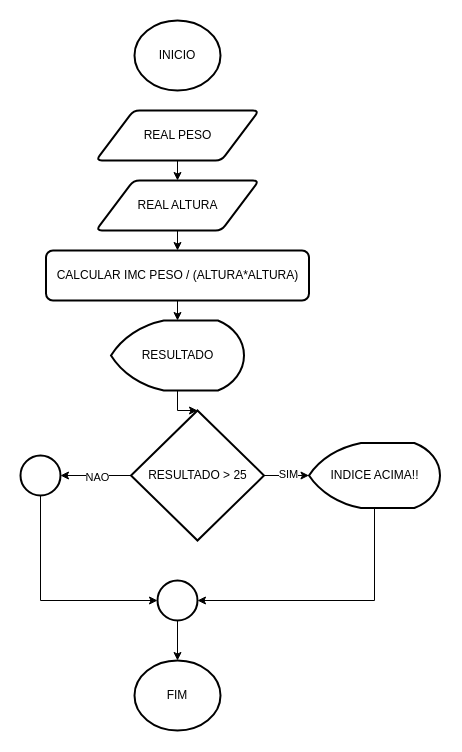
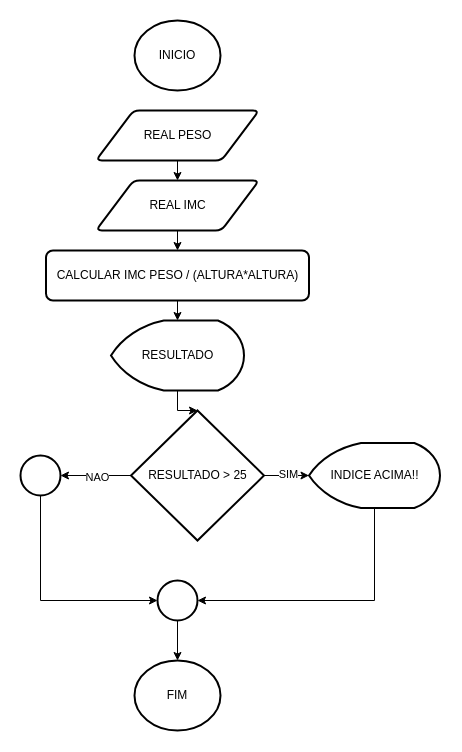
  <mxCell id="0" />
  <mxCell id="1" parent="0" />
  <mxCell id="2" value="&lt;font style=&quot;vertical-align: inherit;&quot;&gt;&lt;font style=&quot;vertical-align: inherit;&quot;&gt;INICIO&lt;/font&gt;&lt;/font&gt;" style="strokeWidth=2;html=1;shape=mxgraph.flowchart.start_2;whiteSpace=wrap;" vertex="1" parent="1"><mxGeometry x="134" y="20" width="86" height="70" as="geometry" /></mxCell>
  <mxCell id="3" value="&lt;font style=&quot;vertical-align: inherit;&quot;&gt;&lt;font style=&quot;vertical-align: inherit;&quot;&gt;FIM&lt;/font&gt;&lt;/font&gt;" style="strokeWidth=2;html=1;shape=mxgraph.flowchart.start_2;whiteSpace=wrap;" vertex="1" parent="1"><mxGeometry x="134" y="660" width="86" height="70" as="geometry" /></mxCell>
  <mxCell id="4" style="edgeStyle=orthogonalEdgeStyle;rounded=0;orthogonalLoop=1;jettySize=auto;html=1;exitX=0.5;exitY=1;exitDx=0;exitDy=0;entryX=0.5;entryY=0;entryDx=0;entryDy=0;" edge="1" parent="1" source="5" target="7"><mxGeometry relative="1" as="geometry" /></mxCell>
  <mxCell id="5" value="&lt;font style=&quot;vertical-align: inherit;&quot;&gt;&lt;font style=&quot;vertical-align: inherit;&quot;&gt;REAL PESO&lt;/font&gt;&lt;/font&gt;" style="shape=parallelogram;html=1;strokeWidth=2;perimeter=parallelogramPerimeter;whiteSpace=wrap;rounded=1;arcSize=12;size=0.23;" vertex="1" parent="1"><mxGeometry x="95.5" y="110" width="163" height="50" as="geometry" /></mxCell>
  <mxCell id="6" style="edgeStyle=orthogonalEdgeStyle;rounded=0;orthogonalLoop=1;jettySize=auto;html=1;exitX=0.5;exitY=1;exitDx=0;exitDy=0;entryX=0.5;entryY=0;entryDx=0;entryDy=0;" edge="1" parent="1" source="7" target="8"><mxGeometry relative="1" as="geometry" /></mxCell>
- <mxCell id="7" value="&lt;font style=&quot;vertical-align: inherit;&quot;&gt;&lt;font style=&quot;vertical-align: inherit;&quot;&gt;REAL ALTURA&lt;/font&gt;&lt;/font&gt;" style="shape=parallelogram;html=1;strokeWidth=2;perimeter=parallelogramPerimeter;whiteSpace=wrap;rounded=1;arcSize=12;size=0.23;" vertex="1" parent="1"><mxGeometry x="95.5" y="180" width="163" height="50" as="geometry" /></mxCell>
+ <mxCell id="7" value="&lt;font style=&quot;vertical-align: inherit;&quot;&gt;&lt;font style=&quot;vertical-align: inherit;&quot;&gt;REAL IMC&lt;/font&gt;&lt;/font&gt;" style="shape=parallelogram;html=1;strokeWidth=2;perimeter=parallelogramPerimeter;whiteSpace=wrap;rounded=1;arcSize=12;size=0.23;" vertex="1" parent="1"><mxGeometry x="95.5" y="180" width="163" height="50" as="geometry" /></mxCell>
  <mxCell id="8" value="&lt;font style=&quot;vertical-align: inherit;&quot;&gt;&lt;font style=&quot;vertical-align: inherit;&quot;&gt;CALCULAR IMC PESO / (ALTURA*ALTURA)&lt;/font&gt;&lt;/font&gt;" style="rounded=1;whiteSpace=wrap;html=1;absoluteArcSize=1;arcSize=14;strokeWidth=2;" vertex="1" parent="1"><mxGeometry x="45.5" y="250" width="263" height="50" as="geometry" /></mxCell>
  <mxCell id="9" style="edgeStyle=orthogonalEdgeStyle;rounded=0;orthogonalLoop=1;jettySize=auto;html=1;exitX=0.5;exitY=1;exitDx=0;exitDy=0;exitPerimeter=0;" edge="1" parent="1" source="10" target="13"><mxGeometry relative="1" as="geometry" /></mxCell>
  <mxCell id="10" value="&lt;font style=&quot;vertical-align: inherit;&quot;&gt;&lt;font style=&quot;vertical-align: inherit;&quot;&gt;RESULTADO&lt;/font&gt;&lt;/font&gt;" style="strokeWidth=2;html=1;shape=mxgraph.flowchart.display;whiteSpace=wrap;" vertex="1" parent="1"><mxGeometry x="110.5" y="320" width="133" height="70" as="geometry" /></mxCell>
  <mxCell id="11" style="edgeStyle=orthogonalEdgeStyle;rounded=0;orthogonalLoop=1;jettySize=auto;html=1;exitX=1;exitY=0.5;exitDx=0;exitDy=0;exitPerimeter=0;" edge="1" parent="1" source="13"><mxGeometry relative="1" as="geometry"><mxPoint x="308.5" y="475" as="targetPoint" /></mxGeometry></mxCell>
  <mxCell id="12" value="&lt;font style=&quot;vertical-align: inherit;&quot;&gt;&lt;font style=&quot;vertical-align: inherit;&quot;&gt;SIM&lt;/font&gt;&lt;/font&gt;" style="edgeLabel;html=1;align=center;verticalAlign=middle;resizable=0;points=[];" vertex="1" connectable="0" parent="11"><mxGeometry x="0.084" y="2" relative="1" as="geometry"><mxPoint as="offset" /></mxGeometry></mxCell>
  <mxCell id="13" value="&lt;font style=&quot;vertical-align: inherit;&quot;&gt;&lt;font style=&quot;vertical-align: inherit;&quot;&gt;RESULTADO &amp;gt; 25&lt;/font&gt;&lt;/font&gt;" style="strokeWidth=2;html=1;shape=mxgraph.flowchart.decision;whiteSpace=wrap;" vertex="1" parent="1"><mxGeometry x="130.5" y="410" width="133" height="130" as="geometry" /></mxCell>
  <mxCell id="14" value="" style="strokeWidth=2;html=1;shape=mxgraph.flowchart.start_2;whiteSpace=wrap;" vertex="1" parent="1"><mxGeometry x="157" y="580" width="40" height="40" as="geometry" /></mxCell>
  <mxCell id="15" value="&lt;font style=&quot;vertical-align: inherit;&quot;&gt;&lt;font style=&quot;vertical-align: inherit;&quot;&gt;INDICE ACIMA!!&lt;/font&gt;&lt;/font&gt;" style="strokeWidth=2;html=1;shape=mxgraph.flowchart.display;whiteSpace=wrap;" vertex="1" parent="1"><mxGeometry x="308.5" y="442.5" width="131" height="65" as="geometry" /></mxCell>
  <mxCell id="16" value="" style="strokeWidth=2;html=1;shape=mxgraph.flowchart.start_2;whiteSpace=wrap;" vertex="1" parent="1"><mxGeometry x="20" y="455" width="40" height="40" as="geometry" /></mxCell>
  <mxCell id="17" style="edgeStyle=orthogonalEdgeStyle;rounded=0;orthogonalLoop=1;jettySize=auto;html=1;exitX=0;exitY=0.5;exitDx=0;exitDy=0;exitPerimeter=0;entryX=1;entryY=0.5;entryDx=0;entryDy=0;entryPerimeter=0;" edge="1" parent="1" source="13" target="16"><mxGeometry relative="1" as="geometry" /></mxCell>
  <mxCell id="18" value="&lt;font style=&quot;vertical-align: inherit;&quot;&gt;&lt;font style=&quot;vertical-align: inherit;&quot;&gt;NAO&lt;/font&gt;&lt;/font&gt;" style="edgeLabel;html=1;align=center;verticalAlign=middle;resizable=0;points=[];" vertex="1" connectable="0" parent="17"><mxGeometry x="-0.024" y="1" relative="1" as="geometry"><mxPoint as="offset" /></mxGeometry></mxCell>
  <mxCell id="19" style="edgeStyle=orthogonalEdgeStyle;rounded=0;orthogonalLoop=1;jettySize=auto;html=1;exitX=0.5;exitY=1;exitDx=0;exitDy=0;exitPerimeter=0;entryX=0;entryY=0.5;entryDx=0;entryDy=0;entryPerimeter=0;" edge="1" parent="1" source="16" target="14"><mxGeometry relative="1" as="geometry" /></mxCell>
  <mxCell id="20" style="edgeStyle=orthogonalEdgeStyle;rounded=0;orthogonalLoop=1;jettySize=auto;html=1;exitX=0.5;exitY=1;exitDx=0;exitDy=0;exitPerimeter=0;entryX=1;entryY=0.5;entryDx=0;entryDy=0;entryPerimeter=0;" edge="1" parent="1" source="15" target="14"><mxGeometry relative="1" as="geometry" /></mxCell>
  <mxCell id="21" style="edgeStyle=orthogonalEdgeStyle;rounded=0;orthogonalLoop=1;jettySize=auto;html=1;exitX=0.5;exitY=1;exitDx=0;exitDy=0;exitPerimeter=0;entryX=0.5;entryY=0;entryDx=0;entryDy=0;entryPerimeter=0;" edge="1" parent="1" source="14" target="3"><mxGeometry relative="1" as="geometry" /></mxCell>
  <mxCell id="22" style="edgeStyle=orthogonalEdgeStyle;rounded=0;orthogonalLoop=1;jettySize=auto;html=1;exitX=0.5;exitY=1;exitDx=0;exitDy=0;entryX=0.5;entryY=0;entryDx=0;entryDy=0;entryPerimeter=0;" edge="1" parent="1" source="8" target="10"><mxGeometry relative="1" as="geometry" /></mxCell>
